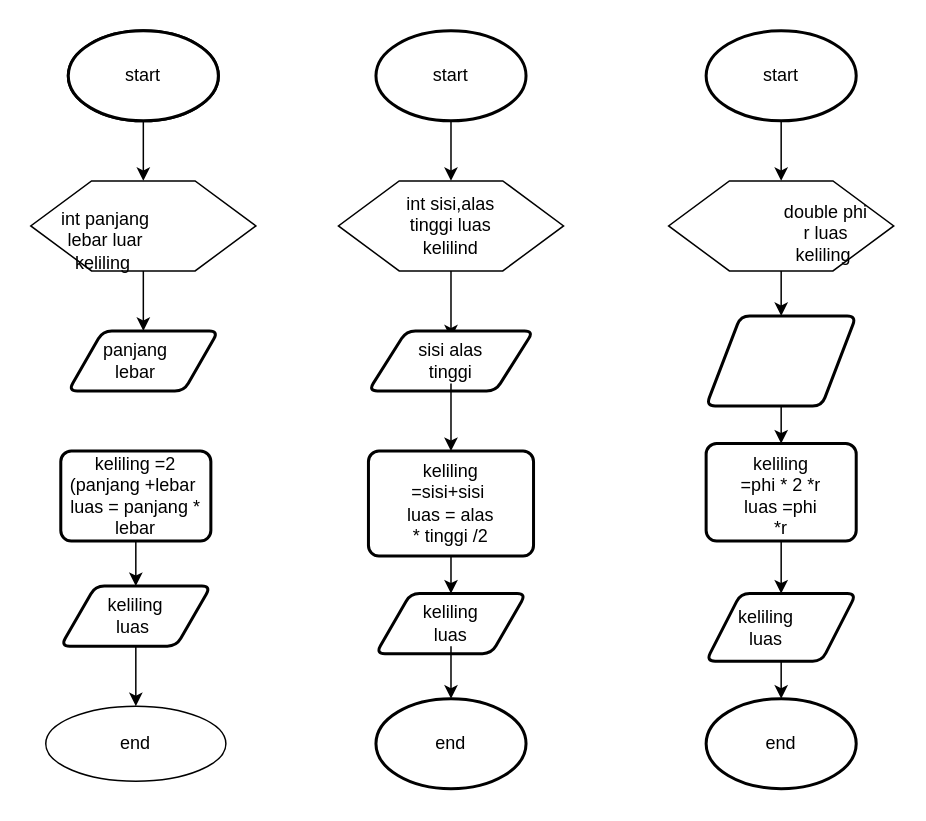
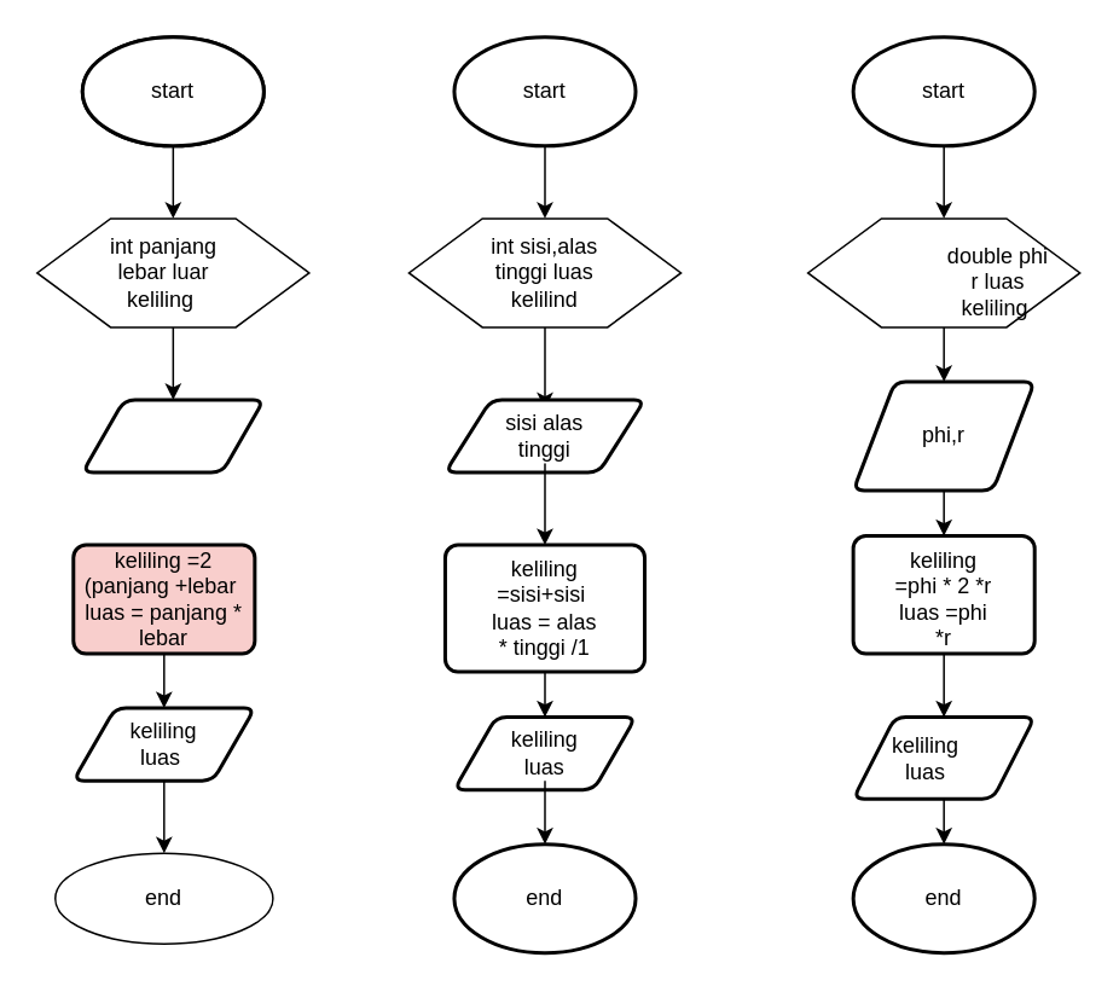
  <mxCell id="0" />
  <mxCell id="1" parent="0" />
  <mxCell id="2" value="" style="strokeWidth=2;html=1;shape=mxgraph.flowchart.start_1;whiteSpace=wrap;" vertex="1" parent="1"><mxGeometry x="45" y="20" width="100" height="60" as="geometry" /></mxCell>
  <mxCell id="3" style="edgeStyle=orthogonalEdgeStyle;rounded=0;orthogonalLoop=1;jettySize=auto;html=1;exitX=0.5;exitY=1;exitDx=0;exitDy=0;exitPerimeter=0;" edge="1" parent="1" source="4"><mxGeometry relative="1" as="geometry"><mxPoint x="95" y="120" as="targetPoint" /></mxGeometry></mxCell>
  <mxCell id="4" value="start" style="strokeWidth=2;html=1;shape=mxgraph.flowchart.start_1;whiteSpace=wrap;" vertex="1" parent="1"><mxGeometry x="45" y="20" width="100" height="60" as="geometry" /></mxCell>
  <mxCell id="5" value="" style="edgeStyle=orthogonalEdgeStyle;rounded=0;orthogonalLoop=1;jettySize=auto;html=1;" edge="1" parent="1" source="6" target="7"><mxGeometry relative="1" as="geometry" /></mxCell>
  <mxCell id="6" value="" style="verticalLabelPosition=bottom;verticalAlign=top;html=1;shape=hexagon;perimeter=hexagonPerimeter2;arcSize=6;size=0.27;" vertex="1" parent="1"><mxGeometry x="20" y="120" width="150" height="60" as="geometry" /></mxCell>
  <mxCell id="7" value="" style="shape=parallelogram;html=1;strokeWidth=2;perimeter=parallelogramPerimeter;whiteSpace=wrap;rounded=1;arcSize=12;size=0.23;" vertex="1" parent="1"><mxGeometry x="45" y="220" width="100" height="40" as="geometry" /></mxCell>
  <mxCell id="8" style="edgeStyle=orthogonalEdgeStyle;rounded=0;orthogonalLoop=1;jettySize=auto;html=1;exitX=0.5;exitY=1;exitDx=0;exitDy=0;" edge="1" parent="1" source="9"><mxGeometry relative="1" as="geometry"><mxPoint x="90" y="390" as="targetPoint" /></mxGeometry></mxCell>
- <mxCell id="9" value="keliling =2 (panjang +lebar&amp;nbsp;&lt;br&gt;luas = panjang * lebar" style="rounded=1;whiteSpace=wrap;html=1;absoluteArcSize=1;arcSize=14;strokeWidth=2;" vertex="1" parent="1"><mxGeometry x="40" y="300" width="100" height="60" as="geometry" /></mxCell>
- <mxCell id="10" value="int panjang lebar luar keliling&amp;nbsp;" style="text;html=1;strokeColor=none;fillColor=none;align=center;verticalAlign=middle;whiteSpace=wrap;rounded=0;" vertex="1" parent="1"><mxGeometry x="25" y="145" width="90" height="30" as="geometry" /></mxCell>
- <mxCell id="11" value="panjang lebar" style="text;html=1;strokeColor=none;fillColor=none;align=center;verticalAlign=middle;whiteSpace=wrap;rounded=0;" vertex="1" parent="1"><mxGeometry x="55" y="225" width="70" height="30" as="geometry" /></mxCell>
+ <mxCell id="9" value="keliling =2 (panjang +lebar&amp;nbsp;&lt;br&gt;luas = panjang * lebar" style="rounded=1;whiteSpace=wrap;html=1;absoluteArcSize=1;arcSize=14;strokeWidth=2;fillColor=#f8cecc;" vertex="1" parent="1"><mxGeometry x="40" y="300" width="100" height="60" as="geometry" /></mxCell>
+ <mxCell id="10" value="int panjang lebar luar keliling&amp;nbsp;" style="text;html=1;strokeColor=none;fillColor=none;align=center;verticalAlign=middle;whiteSpace=wrap;rounded=0;" vertex="1" parent="1"><mxGeometry x="45" y="135" width="90" height="30" as="geometry" /></mxCell>
  <mxCell id="12" style="edgeStyle=orthogonalEdgeStyle;rounded=0;orthogonalLoop=1;jettySize=auto;html=1;exitX=0.5;exitY=1;exitDx=0;exitDy=0;" edge="1" parent="1" source="13"><mxGeometry relative="1" as="geometry"><mxPoint x="90" y="470" as="targetPoint" /></mxGeometry></mxCell>
  <mxCell id="13" value="" style="shape=parallelogram;html=1;strokeWidth=2;perimeter=parallelogramPerimeter;whiteSpace=wrap;rounded=1;arcSize=12;size=0.23;" vertex="1" parent="1"><mxGeometry x="40" y="390" width="100" height="40" as="geometry" /></mxCell>
  <mxCell id="14" value="keliling luas&amp;nbsp;" style="text;html=1;strokeColor=none;fillColor=none;align=center;verticalAlign=middle;whiteSpace=wrap;rounded=0;" vertex="1" parent="1"><mxGeometry x="60" y="395" width="60" height="30" as="geometry" /></mxCell>
  <mxCell id="15" value="end" style="ellipse;whiteSpace=wrap;html=1;" vertex="1" parent="1"><mxGeometry x="30" y="470" width="120" height="50" as="geometry" /></mxCell>
  <mxCell id="16" style="edgeStyle=orthogonalEdgeStyle;rounded=0;orthogonalLoop=1;jettySize=auto;html=1;exitX=0.5;exitY=1;exitDx=0;exitDy=0;exitPerimeter=0;entryX=0.5;entryY=0;entryDx=0;entryDy=0;" edge="1" parent="1" source="17" target="19"><mxGeometry relative="1" as="geometry" /></mxCell>
  <mxCell id="17" value="start" style="strokeWidth=2;html=1;shape=mxgraph.flowchart.start_1;whiteSpace=wrap;" vertex="1" parent="1"><mxGeometry x="250" y="20" width="100" height="60" as="geometry" /></mxCell>
  <mxCell id="18" style="edgeStyle=orthogonalEdgeStyle;rounded=0;orthogonalLoop=1;jettySize=auto;html=1;exitX=0.5;exitY=1;exitDx=0;exitDy=0;entryX=0.5;entryY=0;entryDx=0;entryDy=0;" edge="1" parent="1" source="19" target="28"><mxGeometry relative="1" as="geometry" /></mxCell>
  <mxCell id="19" value="" style="verticalLabelPosition=bottom;verticalAlign=top;html=1;shape=hexagon;perimeter=hexagonPerimeter2;arcSize=6;size=0.27;" vertex="1" parent="1"><mxGeometry x="225" y="120" width="150" height="60" as="geometry" /></mxCell>
  <mxCell id="20" value="" style="shape=parallelogram;html=1;strokeWidth=2;perimeter=parallelogramPerimeter;whiteSpace=wrap;rounded=1;arcSize=12;size=0.23;" vertex="1" parent="1"><mxGeometry x="245" y="220" width="110" height="40" as="geometry" /></mxCell>
  <mxCell id="21" style="edgeStyle=orthogonalEdgeStyle;rounded=0;orthogonalLoop=1;jettySize=auto;html=1;exitX=0.5;exitY=1;exitDx=0;exitDy=0;entryX=0.5;entryY=0;entryDx=0;entryDy=0;" edge="1" parent="1" source="22" target="24"><mxGeometry relative="1" as="geometry" /></mxCell>
  <mxCell id="22" value="" style="rounded=1;whiteSpace=wrap;html=1;absoluteArcSize=1;arcSize=14;strokeWidth=2;" vertex="1" parent="1"><mxGeometry x="245" y="300" width="110" height="70" as="geometry" /></mxCell>
  <mxCell id="23" value="end" style="strokeWidth=2;html=1;shape=mxgraph.flowchart.start_1;whiteSpace=wrap;" vertex="1" parent="1"><mxGeometry x="250" y="465" width="100" height="60" as="geometry" /></mxCell>
  <mxCell id="24" value="" style="shape=parallelogram;html=1;strokeWidth=2;perimeter=parallelogramPerimeter;whiteSpace=wrap;rounded=1;arcSize=12;size=0.23;" vertex="1" parent="1"><mxGeometry x="250" y="395" width="100" height="40" as="geometry" /></mxCell>
  <mxCell id="25" value="int sisi,alas tinggi luas kelilind" style="text;html=1;strokeColor=none;fillColor=none;align=center;verticalAlign=middle;whiteSpace=wrap;rounded=0;" vertex="1" parent="1"><mxGeometry x="260" y="135" width="80" height="30" as="geometry" /></mxCell>
  <mxCell id="26" style="edgeStyle=orthogonalEdgeStyle;rounded=0;orthogonalLoop=1;jettySize=auto;html=1;exitX=0.5;exitY=1;exitDx=0;exitDy=0;" edge="1" parent="1" source="25" target="25"><mxGeometry relative="1" as="geometry" /></mxCell>
  <mxCell id="27" style="edgeStyle=orthogonalEdgeStyle;rounded=0;orthogonalLoop=1;jettySize=auto;html=1;exitX=0.5;exitY=1;exitDx=0;exitDy=0;entryX=0.5;entryY=0;entryDx=0;entryDy=0;" edge="1" parent="1" source="28" target="22"><mxGeometry relative="1" as="geometry" /></mxCell>
  <mxCell id="28" value="sisi alas tinggi" style="text;html=1;strokeColor=none;fillColor=none;align=center;verticalAlign=middle;whiteSpace=wrap;rounded=0;" vertex="1" parent="1"><mxGeometry x="270" y="225" width="60" height="30" as="geometry" /></mxCell>
  <mxCell id="29" style="edgeStyle=orthogonalEdgeStyle;rounded=0;orthogonalLoop=1;jettySize=auto;html=1;exitX=0.5;exitY=1;exitDx=0;exitDy=0;" edge="1" parent="1" source="22" target="22"><mxGeometry relative="1" as="geometry" /></mxCell>
- <mxCell id="30" value="keliling =sisi+sisi&amp;nbsp;&lt;br&gt;luas = alas * tinggi /2" style="text;html=1;strokeColor=none;fillColor=none;align=center;verticalAlign=middle;whiteSpace=wrap;rounded=0;" vertex="1" parent="1"><mxGeometry x="270" y="320" width="60" height="30" as="geometry" /></mxCell>
+ <mxCell id="30" value="keliling =sisi+sisi&amp;nbsp;&lt;br&gt;luas = alas * tinggi /1" style="text;html=1;strokeColor=none;fillColor=none;align=center;verticalAlign=middle;whiteSpace=wrap;rounded=0;" vertex="1" parent="1"><mxGeometry x="270" y="320" width="60" height="30" as="geometry" /></mxCell>
  <mxCell id="31" style="edgeStyle=orthogonalEdgeStyle;rounded=0;orthogonalLoop=1;jettySize=auto;html=1;exitX=0.5;exitY=1;exitDx=0;exitDy=0;entryX=0.5;entryY=0;entryDx=0;entryDy=0;entryPerimeter=0;" edge="1" parent="1" source="32" target="23"><mxGeometry relative="1" as="geometry" /></mxCell>
  <mxCell id="32" value="keliling luas" style="text;html=1;strokeColor=none;fillColor=none;align=center;verticalAlign=middle;whiteSpace=wrap;rounded=0;" vertex="1" parent="1"><mxGeometry x="270" y="400" width="60" height="30" as="geometry" /></mxCell>
  <mxCell id="33" style="edgeStyle=orthogonalEdgeStyle;rounded=0;orthogonalLoop=1;jettySize=auto;html=1;exitX=0.5;exitY=1;exitDx=0;exitDy=0;exitPerimeter=0;" edge="1" parent="1" source="34"><mxGeometry relative="1" as="geometry"><mxPoint x="520" y="120" as="targetPoint" /></mxGeometry></mxCell>
  <mxCell id="34" value="start" style="strokeWidth=2;html=1;shape=mxgraph.flowchart.start_1;whiteSpace=wrap;" vertex="1" parent="1"><mxGeometry x="470" y="20" width="100" height="60" as="geometry" /></mxCell>
  <mxCell id="35" style="edgeStyle=orthogonalEdgeStyle;rounded=0;orthogonalLoop=1;jettySize=auto;html=1;exitX=0.5;exitY=1;exitDx=0;exitDy=0;entryX=0.5;entryY=0;entryDx=0;entryDy=0;" edge="1" parent="1" source="36" target="39"><mxGeometry relative="1" as="geometry" /></mxCell>
  <mxCell id="36" value="" style="verticalLabelPosition=bottom;verticalAlign=top;html=1;shape=hexagon;perimeter=hexagonPerimeter2;arcSize=6;size=0.27;" vertex="1" parent="1"><mxGeometry x="445" y="120" width="150" height="60" as="geometry" /></mxCell>
  <mxCell id="37" value="double phi r luas keliling&amp;nbsp;" style="text;html=1;strokeColor=none;fillColor=none;align=center;verticalAlign=middle;whiteSpace=wrap;rounded=0;" vertex="1" parent="1"><mxGeometry x="520" y="140" width="60" height="30" as="geometry" /></mxCell>
  <mxCell id="38" style="edgeStyle=orthogonalEdgeStyle;rounded=0;orthogonalLoop=1;jettySize=auto;html=1;exitX=0.5;exitY=1;exitDx=0;exitDy=0;entryX=0.5;entryY=0;entryDx=0;entryDy=0;" edge="1" parent="1" source="39" target="41"><mxGeometry relative="1" as="geometry" /></mxCell>
  <mxCell id="39" value="" style="shape=parallelogram;html=1;strokeWidth=2;perimeter=parallelogramPerimeter;whiteSpace=wrap;rounded=1;arcSize=12;size=0.23;" vertex="1" parent="1"><mxGeometry x="470" y="210" width="100" height="60" as="geometry" /></mxCell>
  <mxCell id="40" style="edgeStyle=orthogonalEdgeStyle;rounded=0;orthogonalLoop=1;jettySize=auto;html=1;exitX=0.5;exitY=1;exitDx=0;exitDy=0;entryX=0.5;entryY=0;entryDx=0;entryDy=0;" edge="1" parent="1" source="41" target="43"><mxGeometry relative="1" as="geometry" /></mxCell>
  <mxCell id="41" value="" style="rounded=1;whiteSpace=wrap;html=1;absoluteArcSize=1;arcSize=14;strokeWidth=2;" vertex="1" parent="1"><mxGeometry x="470" y="295" width="100" height="65" as="geometry" /></mxCell>
  <mxCell id="42" style="edgeStyle=orthogonalEdgeStyle;rounded=0;orthogonalLoop=1;jettySize=auto;html=1;exitX=0.5;exitY=1;exitDx=0;exitDy=0;entryX=0.5;entryY=0;entryDx=0;entryDy=0;entryPerimeter=0;" edge="1" parent="1" source="43" target="44"><mxGeometry relative="1" as="geometry" /></mxCell>
  <mxCell id="43" value="" style="shape=parallelogram;html=1;strokeWidth=2;perimeter=parallelogramPerimeter;whiteSpace=wrap;rounded=1;arcSize=12;size=0.23;" vertex="1" parent="1"><mxGeometry x="470" y="395" width="100" height="45" as="geometry" /></mxCell>
  <mxCell id="44" value="end" style="strokeWidth=2;html=1;shape=mxgraph.flowchart.start_1;whiteSpace=wrap;" vertex="1" parent="1"><mxGeometry x="470" y="465" width="100" height="60" as="geometry" /></mxCell>
  <mxCell id="45" value="keliling =phi * 2 *r&lt;br&gt;luas =phi *r" style="text;html=1;strokeColor=none;fillColor=none;align=center;verticalAlign=middle;whiteSpace=wrap;rounded=0;" vertex="1" parent="1"><mxGeometry x="490" y="315" width="60" height="30" as="geometry" /></mxCell>
+ <mxCell id="46" value="phi,r" style="text;html=1;strokeColor=none;fillColor=none;align=center;verticalAlign=middle;whiteSpace=wrap;rounded=0;" vertex="1" parent="1"><mxGeometry x="490" y="225" width="60" height="30" as="geometry" /></mxCell>
  <mxCell id="47" value="keliling luas" style="text;html=1;strokeColor=none;fillColor=none;align=center;verticalAlign=middle;whiteSpace=wrap;rounded=0;" vertex="1" parent="1"><mxGeometry x="480" y="403" width="60" height="30" as="geometry" /></mxCell>
